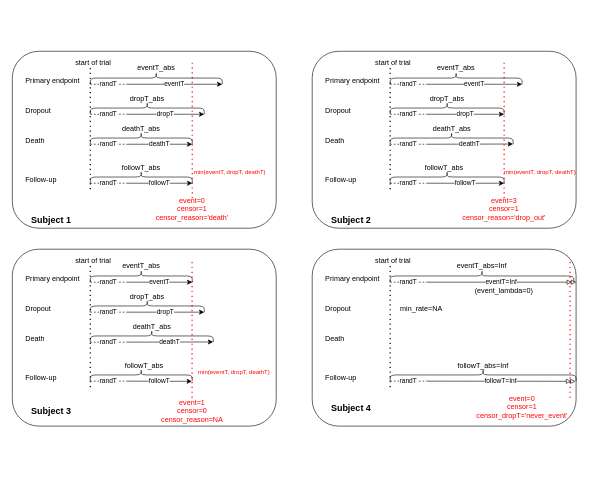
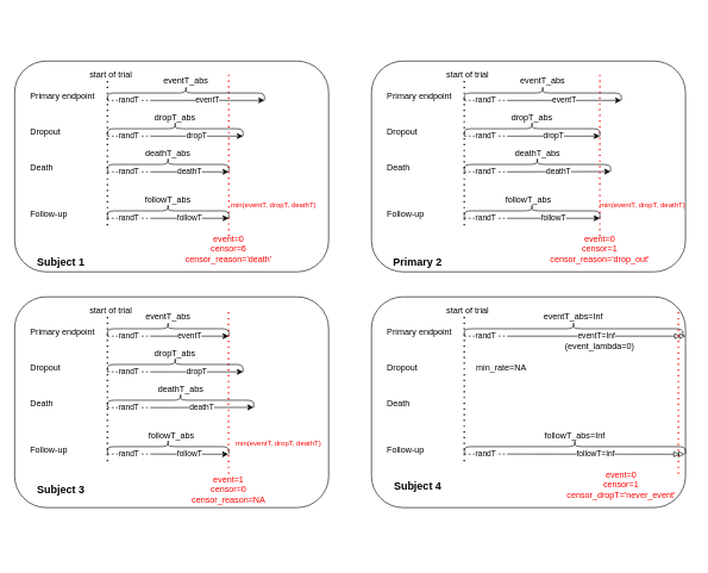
  <mxCell id="0" />
  <mxCell id="1" parent="0" />
  <mxCell id="2" value="" style="rounded=1;whiteSpace=wrap;html=1;" parent="1" vertex="1"><mxGeometry x="520" y="85" width="440" height="295" as="geometry" /></mxCell>
  <mxCell id="3" value="" style="rounded=1;whiteSpace=wrap;html=1;" parent="1" vertex="1"><mxGeometry x="20" y="85" width="440" height="295" as="geometry" /></mxCell>
  <mxCell id="4" value="dropT" style="endArrow=classic;html=1;rounded=0;" parent="1" edge="1"><mxGeometry width="50" height="50" relative="1" as="geometry"><mxPoint x="210" y="190" as="sourcePoint" /><mxPoint x="340" y="190" as="targetPoint" /></mxGeometry></mxCell>
  <mxCell id="5" value="eventT" style="endArrow=classic;html=1;rounded=0;" parent="1" edge="1"><mxGeometry width="50" height="50" relative="1" as="geometry"><mxPoint x="210" y="140" as="sourcePoint" /><mxPoint x="370" y="140" as="targetPoint" /></mxGeometry></mxCell>
  <mxCell id="6" value="deathT" style="endArrow=classic;html=1;rounded=0;" parent="1" edge="1"><mxGeometry width="50" height="50" relative="1" as="geometry"><mxPoint x="210" y="240" as="sourcePoint" /><mxPoint x="320" y="240" as="targetPoint" /></mxGeometry></mxCell>
  <mxCell id="7" value="Primary endpoint" style="text;html=1;strokeColor=none;fillColor=none;align=left;verticalAlign=middle;whiteSpace=wrap;rounded=0;" parent="1" vertex="1"><mxGeometry x="40" y="120" width="110" height="30" as="geometry" /></mxCell>
  <mxCell id="8" value="Dropout" style="text;html=1;strokeColor=none;fillColor=none;align=left;verticalAlign=middle;whiteSpace=wrap;rounded=0;" parent="1" vertex="1"><mxGeometry x="40" y="170" width="110" height="30" as="geometry" /></mxCell>
  <mxCell id="9" value="Death" style="text;html=1;strokeColor=none;fillColor=none;align=left;verticalAlign=middle;whiteSpace=wrap;rounded=0;" parent="1" vertex="1"><mxGeometry x="40" y="220" width="110" height="30" as="geometry" /></mxCell>
  <mxCell id="10" value="randT" style="endArrow=none;dashed=1;html=1;rounded=0;" parent="1" edge="1"><mxGeometry width="50" height="50" relative="1" as="geometry"><mxPoint x="150" y="140" as="sourcePoint" /><mxPoint x="210" y="140" as="targetPoint" /></mxGeometry></mxCell>
  <mxCell id="11" value="randT" style="endArrow=none;dashed=1;html=1;rounded=0;" parent="1" edge="1"><mxGeometry width="50" height="50" relative="1" as="geometry"><mxPoint x="150" y="190" as="sourcePoint" /><mxPoint x="210" y="190" as="targetPoint" /></mxGeometry></mxCell>
  <mxCell id="12" value="randT" style="endArrow=none;dashed=1;html=1;rounded=0;" parent="1" edge="1"><mxGeometry width="50" height="50" relative="1" as="geometry"><mxPoint x="150" y="240" as="sourcePoint" /><mxPoint x="210" y="240" as="targetPoint" /></mxGeometry></mxCell>
  <mxCell id="13" value="" style="endArrow=none;dashed=1;html=1;dashPattern=1 3;strokeWidth=2;rounded=0;exitX=1;exitY=1;exitDx=0;exitDy=0;" parent="1" source="23" edge="1"><mxGeometry width="50" height="50" relative="1" as="geometry"><mxPoint x="150" y="230" as="sourcePoint" /><mxPoint x="150" y="110" as="targetPoint" /></mxGeometry></mxCell>
  <mxCell id="14" value="start of trial" style="text;html=1;strokeColor=none;fillColor=none;align=center;verticalAlign=middle;whiteSpace=wrap;rounded=0;" parent="1" vertex="1"><mxGeometry x="100" y="90" width="110" height="30" as="geometry" /></mxCell>
  <mxCell id="15" value="" style="endArrow=none;dashed=1;html=1;dashPattern=1 3;strokeWidth=2;rounded=0;strokeColor=#FF0000;" parent="1" edge="1"><mxGeometry width="50" height="50" relative="1" as="geometry"><mxPoint x="320" y="330" as="sourcePoint" /><mxPoint x="320" y="100" as="targetPoint" /></mxGeometry></mxCell>
  <mxCell id="16" value="" style="shape=curlyBracket;whiteSpace=wrap;html=1;rounded=1;flipH=1;labelPosition=right;verticalLabelPosition=middle;align=left;verticalAlign=middle;rotation=-90;size=0.483;fillColor=default;" parent="1" vertex="1"><mxGeometry x="250" y="20" width="20" height="220" as="geometry" /></mxCell>
  <mxCell id="17" value="eventT_abs" style="text;html=1;strokeColor=none;fillColor=none;align=center;verticalAlign=middle;whiteSpace=wrap;rounded=0;" parent="1" vertex="1"><mxGeometry x="230" y="97" width="60" height="30" as="geometry" /></mxCell>
  <mxCell id="18" value="" style="shape=curlyBracket;whiteSpace=wrap;html=1;rounded=1;flipH=1;labelPosition=right;verticalLabelPosition=middle;align=left;verticalAlign=middle;rotation=-90;size=0.483;fillColor=default;" parent="1" vertex="1"><mxGeometry x="235" y="85" width="20" height="190" as="geometry" /></mxCell>
  <mxCell id="19" value="" style="shape=curlyBracket;whiteSpace=wrap;html=1;rounded=1;flipH=1;labelPosition=right;verticalLabelPosition=middle;align=left;verticalAlign=middle;rotation=-90;size=0.483;fillColor=default;" parent="1" vertex="1"><mxGeometry x="225" y="145" width="20" height="170" as="geometry" /></mxCell>
  <mxCell id="20" value="dropT_abs" style="text;html=1;strokeColor=none;fillColor=none;align=center;verticalAlign=middle;whiteSpace=wrap;rounded=0;" parent="1" vertex="1"><mxGeometry x="215" y="150" width="60" height="30" as="geometry" /></mxCell>
  <mxCell id="21" value="deathT_abs" style="text;html=1;strokeColor=none;fillColor=none;align=center;verticalAlign=middle;whiteSpace=wrap;rounded=0;" parent="1" vertex="1"><mxGeometry x="205" y="200" width="60" height="30" as="geometry" /></mxCell>
  <mxCell id="22" value="followT" style="endArrow=classic;html=1;rounded=0;" parent="1" edge="1"><mxGeometry width="50" height="50" relative="1" as="geometry"><mxPoint x="210" y="305" as="sourcePoint" /><mxPoint x="320" y="305" as="targetPoint" /></mxGeometry></mxCell>
  <mxCell id="23" value="Follow-up" style="text;html=1;strokeColor=none;fillColor=none;align=left;verticalAlign=middle;whiteSpace=wrap;rounded=0;" parent="1" vertex="1"><mxGeometry x="40" y="285" width="110" height="30" as="geometry" /></mxCell>
  <mxCell id="24" value="randT" style="endArrow=none;dashed=1;html=1;rounded=0;" parent="1" edge="1"><mxGeometry width="50" height="50" relative="1" as="geometry"><mxPoint x="150" y="305" as="sourcePoint" /><mxPoint x="210" y="305" as="targetPoint" /></mxGeometry></mxCell>
  <mxCell id="25" value="" style="shape=curlyBracket;whiteSpace=wrap;html=1;rounded=1;flipH=1;labelPosition=right;verticalLabelPosition=middle;align=left;verticalAlign=middle;rotation=-90;size=0.483;fillColor=default;" parent="1" vertex="1"><mxGeometry x="225" y="210" width="20" height="170" as="geometry" /></mxCell>
  <mxCell id="26" value="followT_abs" style="text;html=1;strokeColor=none;fillColor=none;align=center;verticalAlign=middle;whiteSpace=wrap;rounded=0;" parent="1" vertex="1"><mxGeometry x="205" y="265" width="60" height="30" as="geometry" /></mxCell>
  <mxCell id="27" value="min(eventT, dropT, deathT)" style="text;html=1;strokeColor=none;fillColor=none;align=center;verticalAlign=middle;whiteSpace=wrap;rounded=0;fontSize=10;fontColor=#ff0000;" parent="1" vertex="1"><mxGeometry x="313" y="271" width="140" height="30" as="geometry" /></mxCell>
- <mxCell id="28" value="event=0&lt;br&gt;censor=1&lt;br&gt;censor_reason='death'" style="text;html=1;strokeColor=none;fillColor=none;align=center;verticalAlign=middle;whiteSpace=wrap;rounded=0;fontColor=#ff0000;" parent="1" vertex="1"><mxGeometry x="290" y="332.5" width="60" height="30" as="geometry" /></mxCell>
+ <mxCell id="28" value="event=0&lt;br&gt;censor=6&lt;br&gt;censor_reason='death'" style="text;html=1;strokeColor=none;fillColor=none;align=center;verticalAlign=middle;whiteSpace=wrap;rounded=0;fontColor=#ff0000;" parent="1" vertex="1"><mxGeometry x="290" y="332.5" width="60" height="30" as="geometry" /></mxCell>
  <mxCell id="29" value="Subject 1" style="text;html=1;strokeColor=none;fillColor=none;align=center;verticalAlign=middle;whiteSpace=wrap;rounded=0;fontStyle=1;fontSize=15;" parent="1" vertex="1"><mxGeometry x="40" y="350" width="90" height="30" as="geometry" /></mxCell>
  <mxCell id="30" value="dropT" style="endArrow=classic;html=1;rounded=0;" parent="1" edge="1"><mxGeometry width="50" height="50" relative="1" as="geometry"><mxPoint x="710" y="190" as="sourcePoint" /><mxPoint x="840" y="190" as="targetPoint" /></mxGeometry></mxCell>
  <mxCell id="31" value="eventT" style="endArrow=classic;html=1;rounded=0;" parent="1" edge="1"><mxGeometry width="50" height="50" relative="1" as="geometry"><mxPoint x="710" y="140" as="sourcePoint" /><mxPoint x="870" y="140" as="targetPoint" /></mxGeometry></mxCell>
  <mxCell id="32" value="deathT" style="endArrow=classic;html=1;rounded=0;entryX=0.983;entryY=0.999;entryDx=0;entryDy=0;entryPerimeter=0;" parent="1" target="45" edge="1"><mxGeometry width="50" height="50" relative="1" as="geometry"><mxPoint x="710" y="240" as="sourcePoint" /><mxPoint x="850" y="240" as="targetPoint" /></mxGeometry></mxCell>
  <mxCell id="33" value="Primary endpoint" style="text;html=1;strokeColor=none;fillColor=none;align=left;verticalAlign=middle;whiteSpace=wrap;rounded=0;" parent="1" vertex="1"><mxGeometry x="540" y="120" width="110" height="30" as="geometry" /></mxCell>
  <mxCell id="34" value="Dropout" style="text;html=1;strokeColor=none;fillColor=none;align=left;verticalAlign=middle;whiteSpace=wrap;rounded=0;" parent="1" vertex="1"><mxGeometry x="540" y="170" width="110" height="30" as="geometry" /></mxCell>
  <mxCell id="35" value="Death" style="text;html=1;strokeColor=none;fillColor=none;align=left;verticalAlign=middle;whiteSpace=wrap;rounded=0;" parent="1" vertex="1"><mxGeometry x="540" y="220" width="110" height="30" as="geometry" /></mxCell>
  <mxCell id="36" value="randT" style="endArrow=none;dashed=1;html=1;rounded=0;" parent="1" edge="1"><mxGeometry width="50" height="50" relative="1" as="geometry"><mxPoint x="650" y="140" as="sourcePoint" /><mxPoint x="710" y="140" as="targetPoint" /></mxGeometry></mxCell>
  <mxCell id="37" value="randT" style="endArrow=none;dashed=1;html=1;rounded=0;" parent="1" edge="1"><mxGeometry width="50" height="50" relative="1" as="geometry"><mxPoint x="650" y="190" as="sourcePoint" /><mxPoint x="710" y="190" as="targetPoint" /></mxGeometry></mxCell>
  <mxCell id="38" value="randT" style="endArrow=none;dashed=1;html=1;rounded=0;" parent="1" edge="1"><mxGeometry width="50" height="50" relative="1" as="geometry"><mxPoint x="650" y="240" as="sourcePoint" /><mxPoint x="710" y="240" as="targetPoint" /></mxGeometry></mxCell>
  <mxCell id="39" value="" style="endArrow=none;dashed=1;html=1;dashPattern=1 3;strokeWidth=2;rounded=0;exitX=1;exitY=1;exitDx=0;exitDy=0;" parent="1" source="49" edge="1"><mxGeometry width="50" height="50" relative="1" as="geometry"><mxPoint x="650" y="230" as="sourcePoint" /><mxPoint x="650" y="110" as="targetPoint" /></mxGeometry></mxCell>
  <mxCell id="40" value="start of trial" style="text;html=1;strokeColor=none;fillColor=none;align=center;verticalAlign=middle;whiteSpace=wrap;rounded=0;" parent="1" vertex="1"><mxGeometry x="600" y="90" width="110" height="30" as="geometry" /></mxCell>
  <mxCell id="41" value="" style="endArrow=none;dashed=1;html=1;dashPattern=1 3;strokeWidth=2;rounded=0;strokeColor=#FF0000;" parent="1" edge="1"><mxGeometry width="50" height="50" relative="1" as="geometry"><mxPoint x="840" y="330" as="sourcePoint" /><mxPoint x="840" y="100" as="targetPoint" /></mxGeometry></mxCell>
  <mxCell id="42" value="" style="shape=curlyBracket;whiteSpace=wrap;html=1;rounded=1;flipH=1;labelPosition=right;verticalLabelPosition=middle;align=left;verticalAlign=middle;rotation=-90;size=0.483;fillColor=default;" parent="1" vertex="1"><mxGeometry x="750" y="20" width="20" height="220" as="geometry" /></mxCell>
  <mxCell id="43" value="eventT_abs" style="text;html=1;strokeColor=none;fillColor=none;align=center;verticalAlign=middle;whiteSpace=wrap;rounded=0;" parent="1" vertex="1"><mxGeometry x="730" y="97" width="60" height="30" as="geometry" /></mxCell>
  <mxCell id="44" value="" style="shape=curlyBracket;whiteSpace=wrap;html=1;rounded=1;flipH=1;labelPosition=right;verticalLabelPosition=middle;align=left;verticalAlign=middle;rotation=-90;size=0.483;fillColor=default;" parent="1" vertex="1"><mxGeometry x="735" y="85" width="20" height="190" as="geometry" /></mxCell>
  <mxCell id="45" value="" style="shape=curlyBracket;whiteSpace=wrap;html=1;rounded=1;flipH=1;labelPosition=right;verticalLabelPosition=middle;align=left;verticalAlign=middle;rotation=-90;size=0.483;fillColor=default;" parent="1" vertex="1"><mxGeometry x="742.5" y="127.5" width="20" height="205" as="geometry" /></mxCell>
  <mxCell id="46" value="dropT_abs" style="text;html=1;strokeColor=none;fillColor=none;align=center;verticalAlign=middle;whiteSpace=wrap;rounded=0;" parent="1" vertex="1"><mxGeometry x="715" y="150" width="60" height="30" as="geometry" /></mxCell>
  <mxCell id="47" value="deathT_abs" style="text;html=1;strokeColor=none;fillColor=none;align=center;verticalAlign=middle;whiteSpace=wrap;rounded=0;" parent="1" vertex="1"><mxGeometry x="722.5" y="200" width="60" height="30" as="geometry" /></mxCell>
  <mxCell id="48" value="followT" style="endArrow=classic;html=1;rounded=0;" parent="1" edge="1"><mxGeometry width="50" height="50" relative="1" as="geometry"><mxPoint x="710" y="305" as="sourcePoint" /><mxPoint x="840" y="305" as="targetPoint" /></mxGeometry></mxCell>
  <mxCell id="49" value="Follow-up" style="text;html=1;strokeColor=none;fillColor=none;align=left;verticalAlign=middle;whiteSpace=wrap;rounded=0;" parent="1" vertex="1"><mxGeometry x="540" y="285" width="110" height="30" as="geometry" /></mxCell>
  <mxCell id="50" value="randT" style="endArrow=none;dashed=1;html=1;rounded=0;" parent="1" edge="1"><mxGeometry width="50" height="50" relative="1" as="geometry"><mxPoint x="650" y="305" as="sourcePoint" /><mxPoint x="710" y="305" as="targetPoint" /></mxGeometry></mxCell>
  <mxCell id="51" value="" style="shape=curlyBracket;whiteSpace=wrap;html=1;rounded=1;flipH=1;labelPosition=right;verticalLabelPosition=middle;align=left;verticalAlign=middle;rotation=-90;size=0.483;fillColor=default;" parent="1" vertex="1"><mxGeometry x="735" y="200" width="20" height="190" as="geometry" /></mxCell>
  <mxCell id="52" value="followT_abs" style="text;html=1;strokeColor=none;fillColor=none;align=center;verticalAlign=middle;whiteSpace=wrap;rounded=0;" parent="1" vertex="1"><mxGeometry x="710" y="265" width="60" height="30" as="geometry" /></mxCell>
  <mxCell id="53" value="min(eventT, dropT, deathT)" style="text;html=1;strokeColor=none;fillColor=none;align=center;verticalAlign=middle;whiteSpace=wrap;rounded=0;fontSize=10;fontColor=#ff0000;" parent="1" vertex="1"><mxGeometry x="830" y="271" width="140" height="30" as="geometry" /></mxCell>
- <mxCell id="54" value="event=3&lt;br&gt;censor=1&lt;br&gt;censor_reason='drop_out'" style="text;html=1;strokeColor=none;fillColor=none;align=center;verticalAlign=middle;whiteSpace=wrap;rounded=0;fontColor=#ff0000;" parent="1" vertex="1"><mxGeometry x="810" y="332.5" width="60" height="30" as="geometry" /></mxCell>
- <mxCell id="55" value="Subject 2" style="text;html=1;strokeColor=none;fillColor=none;align=center;verticalAlign=middle;whiteSpace=wrap;rounded=0;fontStyle=1;fontSize=15;" parent="1" vertex="1"><mxGeometry x="540" y="350" width="90" height="30" as="geometry" /></mxCell>
+ <mxCell id="54" value="event=0&lt;br&gt;censor=1&lt;br&gt;censor_reason='drop_out'" style="text;html=1;strokeColor=none;fillColor=none;align=center;verticalAlign=middle;whiteSpace=wrap;rounded=0;fontColor=#ff0000;" parent="1" vertex="1"><mxGeometry x="810" y="332.5" width="60" height="30" as="geometry" /></mxCell>
+ <mxCell id="55" value="Primary 2" style="text;html=1;strokeColor=none;fillColor=none;align=center;verticalAlign=middle;whiteSpace=wrap;rounded=0;fontStyle=1;fontSize=15;" parent="1" vertex="1"><mxGeometry x="540" y="350" width="90" height="30" as="geometry" /></mxCell>
  <mxCell id="56" value="" style="rounded=1;whiteSpace=wrap;html=1;" parent="1" vertex="1"><mxGeometry x="20" y="415" width="440" height="295" as="geometry" /></mxCell>
  <mxCell id="57" value="dropT" style="endArrow=classic;html=1;rounded=0;" parent="1" edge="1"><mxGeometry width="50" height="50" relative="1" as="geometry"><mxPoint x="210" y="520" as="sourcePoint" /><mxPoint x="340" y="520" as="targetPoint" /></mxGeometry></mxCell>
  <mxCell id="58" value="eventT" style="endArrow=classic;html=1;rounded=0;" parent="1" edge="1"><mxGeometry width="50" height="50" relative="1" as="geometry"><mxPoint x="210" y="470" as="sourcePoint" /><mxPoint x="320" y="470" as="targetPoint" /></mxGeometry></mxCell>
  <mxCell id="59" value="deathT" style="endArrow=classic;html=1;rounded=0;entryX=0.983;entryY=0.999;entryDx=0;entryDy=0;entryPerimeter=0;" parent="1" target="72" edge="1"><mxGeometry width="50" height="50" relative="1" as="geometry"><mxPoint x="210" y="570" as="sourcePoint" /><mxPoint x="350" y="570" as="targetPoint" /></mxGeometry></mxCell>
  <mxCell id="60" value="Primary endpoint" style="text;html=1;strokeColor=none;fillColor=none;align=left;verticalAlign=middle;whiteSpace=wrap;rounded=0;" parent="1" vertex="1"><mxGeometry x="40" y="450" width="110" height="30" as="geometry" /></mxCell>
  <mxCell id="61" value="Dropout" style="text;html=1;strokeColor=none;fillColor=none;align=left;verticalAlign=middle;whiteSpace=wrap;rounded=0;" parent="1" vertex="1"><mxGeometry x="40" y="500" width="110" height="30" as="geometry" /></mxCell>
  <mxCell id="62" value="Death" style="text;html=1;strokeColor=none;fillColor=none;align=left;verticalAlign=middle;whiteSpace=wrap;rounded=0;" parent="1" vertex="1"><mxGeometry x="40" y="550" width="110" height="30" as="geometry" /></mxCell>
  <mxCell id="63" value="randT" style="endArrow=none;dashed=1;html=1;rounded=0;" parent="1" edge="1"><mxGeometry width="50" height="50" relative="1" as="geometry"><mxPoint x="150" y="470" as="sourcePoint" /><mxPoint x="210" y="470" as="targetPoint" /></mxGeometry></mxCell>
  <mxCell id="64" value="randT" style="endArrow=none;dashed=1;html=1;rounded=0;" parent="1" edge="1"><mxGeometry width="50" height="50" relative="1" as="geometry"><mxPoint x="150" y="520" as="sourcePoint" /><mxPoint x="210" y="520" as="targetPoint" /></mxGeometry></mxCell>
  <mxCell id="65" value="randT" style="endArrow=none;dashed=1;html=1;rounded=0;" parent="1" edge="1"><mxGeometry width="50" height="50" relative="1" as="geometry"><mxPoint x="150" y="570" as="sourcePoint" /><mxPoint x="210" y="570" as="targetPoint" /></mxGeometry></mxCell>
  <mxCell id="66" value="" style="endArrow=none;dashed=1;html=1;dashPattern=1 3;strokeWidth=2;rounded=0;exitX=1;exitY=1;exitDx=0;exitDy=0;" parent="1" source="76" edge="1"><mxGeometry width="50" height="50" relative="1" as="geometry"><mxPoint x="150" y="560" as="sourcePoint" /><mxPoint x="150" y="440" as="targetPoint" /></mxGeometry></mxCell>
  <mxCell id="67" value="start of trial" style="text;html=1;strokeColor=none;fillColor=none;align=center;verticalAlign=middle;whiteSpace=wrap;rounded=0;" parent="1" vertex="1"><mxGeometry x="100" y="420" width="110" height="30" as="geometry" /></mxCell>
  <mxCell id="68" value="" style="endArrow=none;dashed=1;html=1;dashPattern=1 3;strokeWidth=2;rounded=0;strokeColor=#FF0000;" parent="1" edge="1"><mxGeometry width="50" height="50" relative="1" as="geometry"><mxPoint x="319.71" y="662.5" as="sourcePoint" /><mxPoint x="319.71" y="432.5" as="targetPoint" /></mxGeometry></mxCell>
  <mxCell id="69" value="" style="shape=curlyBracket;whiteSpace=wrap;html=1;rounded=1;flipH=1;labelPosition=right;verticalLabelPosition=middle;align=left;verticalAlign=middle;rotation=-90;size=0.483;fillColor=default;" parent="1" vertex="1"><mxGeometry x="225" y="375" width="20" height="170" as="geometry" /></mxCell>
  <mxCell id="70" value="eventT_abs" style="text;html=1;strokeColor=none;fillColor=none;align=center;verticalAlign=middle;whiteSpace=wrap;rounded=0;" parent="1" vertex="1"><mxGeometry x="205" y="427.5" width="60" height="30" as="geometry" /></mxCell>
  <mxCell id="71" value="" style="shape=curlyBracket;whiteSpace=wrap;html=1;rounded=1;flipH=1;labelPosition=right;verticalLabelPosition=middle;align=left;verticalAlign=middle;rotation=-90;size=0.483;fillColor=default;" parent="1" vertex="1"><mxGeometry x="235" y="415" width="20" height="190" as="geometry" /></mxCell>
  <mxCell id="72" value="" style="shape=curlyBracket;whiteSpace=wrap;html=1;rounded=1;flipH=1;labelPosition=right;verticalLabelPosition=middle;align=left;verticalAlign=middle;rotation=-90;size=0.483;fillColor=default;" parent="1" vertex="1"><mxGeometry x="242.5" y="457.5" width="20" height="205" as="geometry" /></mxCell>
  <mxCell id="73" value="dropT_abs" style="text;html=1;strokeColor=none;fillColor=none;align=center;verticalAlign=middle;whiteSpace=wrap;rounded=0;" parent="1" vertex="1"><mxGeometry x="215" y="480" width="60" height="30" as="geometry" /></mxCell>
  <mxCell id="74" value="deathT_abs" style="text;html=1;strokeColor=none;fillColor=none;align=center;verticalAlign=middle;whiteSpace=wrap;rounded=0;" parent="1" vertex="1"><mxGeometry x="222.5" y="530" width="60" height="30" as="geometry" /></mxCell>
  <mxCell id="75" value="followT" style="endArrow=classic;html=1;rounded=0;entryX=1.014;entryY=0.996;entryDx=0;entryDy=0;entryPerimeter=0;" parent="1" target="78" edge="1"><mxGeometry width="50" height="50" relative="1" as="geometry"><mxPoint x="210" y="635" as="sourcePoint" /><mxPoint x="340" y="635" as="targetPoint" /></mxGeometry></mxCell>
  <mxCell id="76" value="Follow-up" style="text;html=1;strokeColor=none;fillColor=none;align=left;verticalAlign=middle;whiteSpace=wrap;rounded=0;" parent="1" vertex="1"><mxGeometry x="40" y="615" width="110" height="30" as="geometry" /></mxCell>
  <mxCell id="77" value="randT" style="endArrow=none;dashed=1;html=1;rounded=0;" parent="1" edge="1"><mxGeometry width="50" height="50" relative="1" as="geometry"><mxPoint x="150" y="635" as="sourcePoint" /><mxPoint x="210" y="635" as="targetPoint" /></mxGeometry></mxCell>
  <mxCell id="78" value="" style="shape=curlyBracket;whiteSpace=wrap;html=1;rounded=1;flipH=1;labelPosition=right;verticalLabelPosition=middle;align=left;verticalAlign=middle;rotation=-90;size=0.483;fillColor=default;" parent="1" vertex="1"><mxGeometry x="225" y="540" width="20" height="170" as="geometry" /></mxCell>
  <mxCell id="79" value="followT_abs" style="text;html=1;strokeColor=none;fillColor=none;align=center;verticalAlign=middle;whiteSpace=wrap;rounded=0;" parent="1" vertex="1"><mxGeometry x="210" y="595" width="60" height="30" as="geometry" /></mxCell>
  <mxCell id="80" value="min(eventT, dropT, deathT)" style="text;html=1;strokeColor=none;fillColor=none;align=center;verticalAlign=middle;whiteSpace=wrap;rounded=0;fontSize=10;fontColor=#ff0000;" parent="1" vertex="1"><mxGeometry x="320" y="605" width="140" height="30" as="geometry" /></mxCell>
  <mxCell id="81" value="event=1&lt;br&gt;censor=0&lt;br&gt;censor_reason=NA" style="text;html=1;strokeColor=none;fillColor=none;align=center;verticalAlign=middle;whiteSpace=wrap;rounded=0;fontColor=#ff0000;" parent="1" vertex="1"><mxGeometry x="290" y="670" width="60" height="30" as="geometry" /></mxCell>
  <mxCell id="82" value="Subject 3" style="text;html=1;strokeColor=none;fillColor=none;align=center;verticalAlign=middle;whiteSpace=wrap;rounded=0;fontStyle=1;fontSize=15;" parent="1" vertex="1"><mxGeometry x="40" y="670" width="90" height="30" as="geometry" /></mxCell>
  <mxCell id="83" value="" style="rounded=1;whiteSpace=wrap;html=1;" parent="1" vertex="1"><mxGeometry x="520" y="415" width="440" height="295" as="geometry" /></mxCell>
  <mxCell id="84" value="eventT=Inf" style="endArrow=doubleBlock;html=1;rounded=0;endFill=0;" parent="1" edge="1"><mxGeometry width="50" height="50" relative="1" as="geometry"><mxPoint x="710" y="470" as="sourcePoint" /><mxPoint x="960" y="470" as="targetPoint" /></mxGeometry></mxCell>
  <mxCell id="85" value="Primary endpoint" style="text;html=1;strokeColor=none;fillColor=none;align=left;verticalAlign=middle;whiteSpace=wrap;rounded=0;" parent="1" vertex="1"><mxGeometry x="540" y="450" width="110" height="30" as="geometry" /></mxCell>
  <mxCell id="86" value="Dropout" style="text;html=1;strokeColor=none;fillColor=none;align=left;verticalAlign=middle;whiteSpace=wrap;rounded=0;" parent="1" vertex="1"><mxGeometry x="540" y="500" width="110" height="30" as="geometry" /></mxCell>
  <mxCell id="87" value="Death" style="text;html=1;strokeColor=none;fillColor=none;align=left;verticalAlign=middle;whiteSpace=wrap;rounded=0;" parent="1" vertex="1"><mxGeometry x="540" y="550" width="110" height="30" as="geometry" /></mxCell>
  <mxCell id="88" value="randT" style="endArrow=none;dashed=1;html=1;rounded=0;" parent="1" edge="1"><mxGeometry width="50" height="50" relative="1" as="geometry"><mxPoint x="650" y="470" as="sourcePoint" /><mxPoint x="710" y="470" as="targetPoint" /></mxGeometry></mxCell>
  <mxCell id="89" value="" style="endArrow=none;dashed=1;html=1;dashPattern=1 3;strokeWidth=2;rounded=0;exitX=1;exitY=1;exitDx=0;exitDy=0;" parent="1" source="95" edge="1"><mxGeometry width="50" height="50" relative="1" as="geometry"><mxPoint x="650" y="560" as="sourcePoint" /><mxPoint x="650" y="440" as="targetPoint" /></mxGeometry></mxCell>
  <mxCell id="90" value="start of trial" style="text;html=1;strokeColor=none;fillColor=none;align=center;verticalAlign=middle;whiteSpace=wrap;rounded=0;" parent="1" vertex="1"><mxGeometry x="600" y="420" width="110" height="30" as="geometry" /></mxCell>
  <mxCell id="91" value="" style="endArrow=none;dashed=1;html=1;dashPattern=1 3;strokeWidth=2;rounded=0;strokeColor=#FF0000;" parent="1" edge="1"><mxGeometry width="50" height="50" relative="1" as="geometry"><mxPoint x="950" y="662.5" as="sourcePoint" /><mxPoint x="950" y="432.5" as="targetPoint" /></mxGeometry></mxCell>
  <mxCell id="92" value="" style="shape=curlyBracket;whiteSpace=wrap;html=1;rounded=1;flipH=1;labelPosition=right;verticalLabelPosition=middle;align=left;verticalAlign=middle;rotation=-90;size=0.483;fillColor=default;" parent="1" vertex="1"><mxGeometry x="793.13" y="306.88" width="20" height="306.25" as="geometry" /></mxCell>
  <mxCell id="93" value="eventT_abs=Inf" style="text;html=1;strokeColor=none;fillColor=none;align=center;verticalAlign=middle;whiteSpace=wrap;rounded=0;" parent="1" vertex="1"><mxGeometry x="773.13" y="427.5" width="60" height="30" as="geometry" /></mxCell>
  <mxCell id="94" value="followT=Inf" style="endArrow=doubleBlock;html=1;rounded=0;entryX=1.014;entryY=0.996;entryDx=0;entryDy=0;entryPerimeter=0;endFill=0;" parent="1" target="97" edge="1"><mxGeometry width="50" height="50" relative="1" as="geometry"><mxPoint x="710" y="635" as="sourcePoint" /><mxPoint x="840" y="635" as="targetPoint" /></mxGeometry></mxCell>
  <mxCell id="95" value="Follow-up" style="text;html=1;strokeColor=none;fillColor=none;align=left;verticalAlign=middle;whiteSpace=wrap;rounded=0;" parent="1" vertex="1"><mxGeometry x="540" y="615" width="110" height="30" as="geometry" /></mxCell>
  <mxCell id="96" value="randT" style="endArrow=none;dashed=1;html=1;rounded=0;" parent="1" edge="1"><mxGeometry width="50" height="50" relative="1" as="geometry"><mxPoint x="650" y="635" as="sourcePoint" /><mxPoint x="710" y="635" as="targetPoint" /></mxGeometry></mxCell>
  <mxCell id="97" value="" style="shape=curlyBracket;whiteSpace=wrap;html=1;rounded=1;flipH=1;labelPosition=right;verticalLabelPosition=middle;align=left;verticalAlign=middle;rotation=-90;size=0.483;fillColor=default;" parent="1" vertex="1"><mxGeometry x="795" y="470" width="20" height="310" as="geometry" /></mxCell>
  <mxCell id="98" value="followT_abs=Inf" style="text;html=1;strokeColor=none;fillColor=none;align=center;verticalAlign=middle;whiteSpace=wrap;rounded=0;" parent="1" vertex="1"><mxGeometry x="775" y="595" width="60" height="30" as="geometry" /></mxCell>
  <mxCell id="99" value="event=0&lt;br&gt;censor=1&lt;br&gt;censor_dropT='never_event'" style="text;html=1;strokeColor=none;fillColor=none;align=center;verticalAlign=middle;whiteSpace=wrap;rounded=0;fontColor=#ff0000;" parent="1" vertex="1"><mxGeometry x="840" y="662.5" width="60" height="30" as="geometry" /></mxCell>
  <mxCell id="100" value="Subject 4" style="text;html=1;strokeColor=none;fillColor=none;align=center;verticalAlign=middle;whiteSpace=wrap;rounded=0;fontStyle=1;fontSize=15;" parent="1" vertex="1"><mxGeometry x="540" y="665" width="90" height="30" as="geometry" /></mxCell>
  <mxCell id="101" value="min_rate=NA" style="text;html=1;strokeColor=none;fillColor=none;align=left;verticalAlign=middle;whiteSpace=wrap;rounded=0;" parent="1" vertex="1"><mxGeometry x="665" y="500" width="60" height="30" as="geometry" /></mxCell>
  <mxCell id="102" value="(event_lambda=0)" style="text;html=1;strokeColor=none;fillColor=none;align=center;verticalAlign=middle;whiteSpace=wrap;rounded=0;" parent="1" vertex="1"><mxGeometry x="810" y="470" width="60" height="30" as="geometry" /></mxCell>
